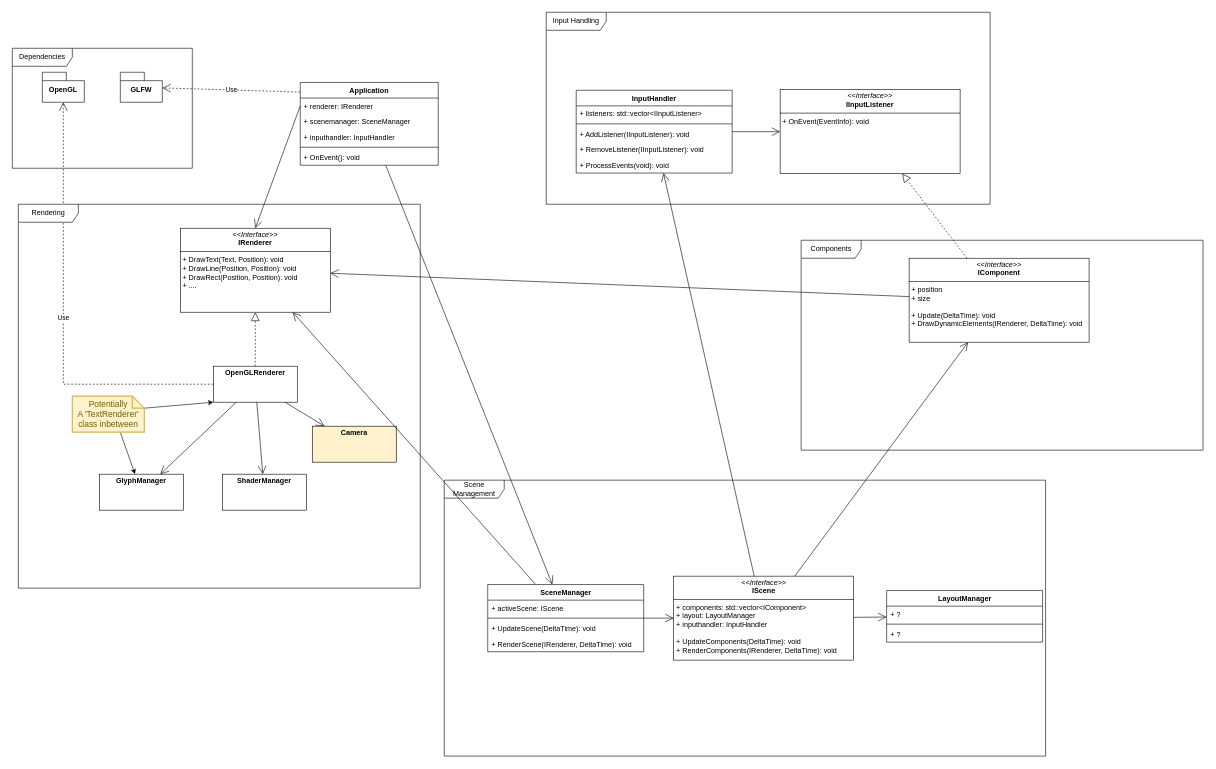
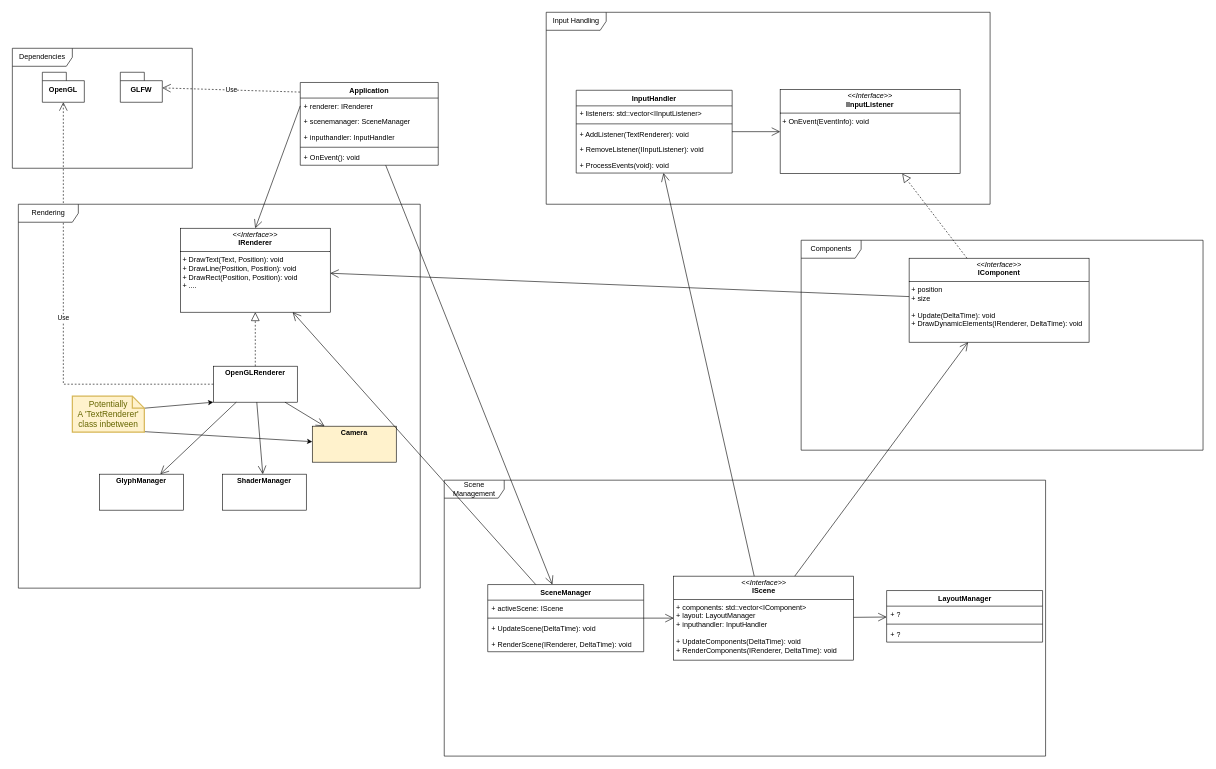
  <mxCell id="0" />
  <mxCell id="1" parent="0" />
  <mxCell id="2" value="Application" style="swimlane;fontStyle=1;align=center;verticalAlign=top;childLayout=stackLayout;horizontal=1;startSize=26;horizontalStack=0;resizeParent=1;resizeParentMax=0;resizeLast=0;collapsible=1;marginBottom=0;whiteSpace=wrap;html=1;" parent="1" vertex="1"><mxGeometry x="500" y="137" width="230" height="138" as="geometry" /></mxCell>
  <mxCell id="3" value="+ renderer: IRenderer" style="text;strokeColor=none;fillColor=none;align=left;verticalAlign=top;spacingLeft=4;spacingRight=4;overflow=hidden;rotatable=0;points=[[0,0.5],[1,0.5]];portConstraint=eastwest;whiteSpace=wrap;html=1;" parent="2" vertex="1"><mxGeometry y="26" width="230" height="26" as="geometry" /></mxCell>
  <mxCell id="4" value="+ scenemanager: SceneManager" style="text;strokeColor=none;fillColor=none;align=left;verticalAlign=top;spacingLeft=4;spacingRight=4;overflow=hidden;rotatable=0;points=[[0,0.5],[1,0.5]];portConstraint=eastwest;whiteSpace=wrap;html=1;" vertex="1" parent="2"><mxGeometry y="52" width="230" height="26" as="geometry" /></mxCell>
  <mxCell id="5" value="+ inputhandler: InputHandler" style="text;strokeColor=none;fillColor=none;align=left;verticalAlign=top;spacingLeft=4;spacingRight=4;overflow=hidden;rotatable=0;points=[[0,0.5],[1,0.5]];portConstraint=eastwest;whiteSpace=wrap;html=1;" vertex="1" parent="2"><mxGeometry y="78" width="230" height="26" as="geometry" /></mxCell>
  <mxCell id="6" value="" style="line;strokeWidth=1;fillColor=none;align=left;verticalAlign=middle;spacingTop=-1;spacingLeft=3;spacingRight=3;rotatable=0;labelPosition=right;points=[];portConstraint=eastwest;strokeColor=inherit;" parent="2" vertex="1"><mxGeometry y="104" width="230" height="8" as="geometry" /></mxCell>
  <mxCell id="7" value="+ OnEvent(): void" style="text;strokeColor=none;fillColor=none;align=left;verticalAlign=top;spacingLeft=4;spacingRight=4;overflow=hidden;rotatable=0;points=[[0,0.5],[1,0.5]];portConstraint=eastwest;whiteSpace=wrap;html=1;" parent="2" vertex="1"><mxGeometry y="112" width="230" height="26" as="geometry" /></mxCell>
  <mxCell id="8" value="GLFW" style="shape=folder;fontStyle=1;spacingTop=10;tabWidth=40;tabHeight=14;tabPosition=left;html=1;whiteSpace=wrap;" parent="1" vertex="1"><mxGeometry x="200" y="120" width="70" height="50" as="geometry" /></mxCell>
  <mxCell id="9" value="OpenGL" style="shape=folder;fontStyle=1;spacingTop=10;tabWidth=40;tabHeight=14;tabPosition=left;html=1;whiteSpace=wrap;" parent="1" vertex="1"><mxGeometry x="70" y="120" width="70" height="50" as="geometry" /></mxCell>
  <mxCell id="10" value="Dependencies" style="shape=umlFrame;whiteSpace=wrap;html=1;pointerEvents=0;fillOpacity=100;width=100;" parent="1" vertex="1"><mxGeometry width="300" height="200" as="geometry" x="20" y="80" /></mxCell>
  <mxCell id="11" value="Use" style="endArrow=open;endSize=12;dashed=1;html=1;rounded=0;exitX=-0.002;exitY=0.116;exitDx=0;exitDy=0;exitPerimeter=0;" parent="1" source="2" target="8" edge="1"><mxGeometry width="160" relative="1" as="geometry"><mxPoint x="440" y="670" as="sourcePoint" /><mxPoint x="600" y="670" as="targetPoint" /></mxGeometry></mxCell>
  <mxCell id="12" value="&lt;p style=&quot;margin:0px;margin-top:4px;text-align:center;&quot;&gt;&lt;i&gt;&amp;lt;&amp;lt;Interface&amp;gt;&amp;gt;&lt;/i&gt;&lt;br&gt;&lt;b&gt;IRenderer&lt;/b&gt;&lt;/p&gt;&lt;hr size=&quot;1&quot; style=&quot;border-style:solid;&quot;&gt;&lt;p style=&quot;margin:0px;margin-left:4px;&quot;&gt;+&lt;span style=&quot;background-color: initial;&quot;&gt;&amp;nbsp;DrawText(Text, Position): void&lt;/span&gt;&lt;/p&gt;&lt;p style=&quot;margin:0px;margin-left:4px;&quot;&gt;+ DrawLine(Position, Position): void&lt;/p&gt;&lt;p style=&quot;margin:0px;margin-left:4px;&quot;&gt;+ DrawRect(Position, Position): void&lt;/p&gt;&lt;p style=&quot;margin:0px;margin-left:4px;&quot;&gt;+ ....&lt;/p&gt;" style="verticalAlign=top;align=left;overflow=fill;html=1;whiteSpace=wrap;" parent="1" vertex="1"><mxGeometry x="300" y="380" width="250" height="140" as="geometry" /></mxCell>
  <mxCell id="13" value="&lt;p style=&quot;margin:0px;margin-top:4px;text-align:center;&quot;&gt;&lt;b&gt;OpenGLRenderer&lt;/b&gt;&lt;/p&gt;" style="verticalAlign=top;align=left;overflow=fill;html=1;whiteSpace=wrap;" parent="1" vertex="1"><mxGeometry x="355" y="610" width="140" height="60" as="geometry" /></mxCell>
  <mxCell id="14" value="" style="endArrow=block;dashed=1;endFill=0;endSize=12;html=1;rounded=0;exitX=0.5;exitY=0;exitDx=0;exitDy=0;" parent="1" source="13" target="12" edge="1"><mxGeometry width="160" relative="1" as="geometry"><mxPoint x="385" y="750" as="sourcePoint" /><mxPoint x="545" y="750" as="targetPoint" /></mxGeometry></mxCell>
  <mxCell id="15" value="Use" style="endArrow=open;endSize=12;dashed=1;html=1;rounded=0;entryX=0.5;entryY=1;entryDx=0;entryDy=0;entryPerimeter=0;edgeStyle=orthogonalEdgeStyle;" parent="1" target="9" edge="1"><mxGeometry width="160" relative="1" as="geometry"><mxPoint x="355" y="640" as="sourcePoint" /><mxPoint x="600" y="670" as="targetPoint" /><Array as="points"><mxPoint x="355" y="640" /><mxPoint x="105" y="640" /></Array></mxGeometry></mxCell>
  <mxCell id="16" value="Rendering" style="shape=umlFrame;whiteSpace=wrap;html=1;pointerEvents=0;width=100;" parent="1" vertex="1"><mxGeometry x="30" y="340" width="670" height="640" as="geometry" /></mxCell>
  <mxCell id="17" value="" style="endArrow=open;endFill=1;endSize=12;html=1;rounded=0;exitX=0;exitY=0.5;exitDx=0;exitDy=0;entryX=0.5;entryY=0;entryDx=0;entryDy=0;" edge="1" parent="1" source="3" target="12"><mxGeometry width="160" relative="1" as="geometry"><mxPoint x="490" y="610" as="sourcePoint" /><mxPoint x="650" y="610" as="targetPoint" /></mxGeometry></mxCell>
  <mxCell id="18" value="&lt;p style=&quot;margin:0px;margin-top:4px;text-align:center;&quot;&gt;&lt;b&gt;GlyphManager&lt;/b&gt;&lt;/p&gt;" style="verticalAlign=top;align=left;overflow=fill;html=1;whiteSpace=wrap;" vertex="1" parent="1"><mxGeometry x="165" y="790" width="140" height="60" as="geometry" /></mxCell>
  <mxCell id="19" value="&lt;p style=&quot;margin:0px;margin-top:4px;text-align:center;&quot;&gt;&lt;b&gt;ShaderManager&lt;/b&gt;&lt;/p&gt;" style="verticalAlign=top;align=left;overflow=fill;html=1;whiteSpace=wrap;" vertex="1" parent="1"><mxGeometry x="370" y="790" width="140" height="60" as="geometry" /></mxCell>
  <mxCell id="20" value="" style="endArrow=open;endFill=1;endSize=12;html=1;rounded=0;" edge="1" parent="1" source="13" target="18"><mxGeometry width="160" relative="1" as="geometry"><mxPoint x="490" y="610" as="sourcePoint" /><mxPoint x="650" y="610" as="targetPoint" /></mxGeometry></mxCell>
  <mxCell id="21" value="" style="endArrow=open;endFill=1;endSize=12;html=1;rounded=0;" edge="1" parent="1" source="13" target="19"><mxGeometry width="160" relative="1" as="geometry"><mxPoint x="490" y="610" as="sourcePoint" /><mxPoint x="650" y="610" as="targetPoint" /></mxGeometry></mxCell>
- <mxCell id="22" style="rounded=0;orthogonalLoop=1;jettySize=auto;html=1;exitX=0.656;exitY=0.944;exitDx=0;exitDy=0;exitPerimeter=0;" edge="1" parent="1" source="24" target="18"><mxGeometry relative="1" as="geometry" /></mxCell>
+ <mxCell id="22" style="rounded=0;orthogonalLoop=1;jettySize=auto;html=1;exitX=0.656;exitY=0.944;exitDx=0;exitDy=0;exitPerimeter=0;" edge="1" parent="1" source="24" target="25"><mxGeometry relative="1" as="geometry" /></mxCell>
  <mxCell id="23" style="rounded=0;orthogonalLoop=1;jettySize=auto;html=1;exitX=0;exitY=0;exitDx=120;exitDy=20;exitPerimeter=0;entryX=0;entryY=1;entryDx=0;entryDy=0;" edge="1" parent="1" source="24" target="13"><mxGeometry relative="1" as="geometry" /></mxCell>
  <mxCell id="24" value="Potentially&lt;div&gt;A 'TextRenderer'&lt;/div&gt;&lt;div&gt;class inbetween&lt;/div&gt;" style="shape=note;strokeWidth=2;fontSize=14;size=20;whiteSpace=wrap;html=1;fillColor=#fff2cc;strokeColor=#d6b656;fontColor=#666600;" vertex="1" parent="1"><mxGeometry x="120" y="660" width="120" height="60" as="geometry" /></mxCell>
  <mxCell id="25" value="&lt;p style=&quot;margin:0px;margin-top:4px;text-align:center;&quot;&gt;&lt;b&gt;Camera&lt;/b&gt;&lt;/p&gt;" style="verticalAlign=top;align=left;overflow=fill;html=1;whiteSpace=wrap;fillColor=#fff2cc;" vertex="1" parent="1"><mxGeometry x="520" y="710" width="140" height="60" as="geometry" /></mxCell>
  <mxCell id="26" value="" style="endArrow=open;endFill=1;endSize=12;html=1;rounded=0;" edge="1" parent="1" source="13" target="25"><mxGeometry width="160" relative="1" as="geometry"><mxPoint x="438" y="680" as="sourcePoint" /><mxPoint x="448" y="800" as="targetPoint" /></mxGeometry></mxCell>
  <mxCell id="27" value="Components" style="shape=umlFrame;whiteSpace=wrap;html=1;pointerEvents=0;width=100;" vertex="1" parent="1"><mxGeometry x="1335" y="400" width="670" height="350" as="geometry" /></mxCell>
  <mxCell id="28" value="&lt;p style=&quot;margin:0px;margin-top:4px;text-align:center;&quot;&gt;&lt;i&gt;&amp;lt;&amp;lt;Interface&amp;gt;&amp;gt;&lt;/i&gt;&lt;br&gt;&lt;b&gt;IComponent&lt;/b&gt;&lt;/p&gt;&lt;hr size=&quot;1&quot; style=&quot;border-style:solid;&quot;&gt;&lt;p style=&quot;margin:0px;margin-left:4px;&quot;&gt;+&lt;span style=&quot;background-color: initial;&quot;&gt;&amp;nbsp;position&lt;/span&gt;&lt;/p&gt;&lt;p style=&quot;margin:0px;margin-left:4px;&quot;&gt;+ size&lt;/p&gt;&lt;p style=&quot;margin:0px;margin-left:4px;&quot;&gt;&lt;br&gt;&lt;/p&gt;&lt;p style=&quot;margin:0px;margin-left:4px;&quot;&gt;+ Update(DeltaTime): void&lt;/p&gt;&lt;p style=&quot;margin:0px;margin-left:4px;&quot;&gt;+ DrawDynamicElements(IRenderer, DeltaTime): void&lt;/p&gt;" style="verticalAlign=top;align=left;overflow=fill;html=1;whiteSpace=wrap;" vertex="1" parent="1"><mxGeometry x="1515" y="430" width="300" height="140" as="geometry" /></mxCell>
  <mxCell id="29" value="" style="endArrow=open;endFill=1;endSize=12;html=1;rounded=0;" edge="1" parent="1" source="28" target="12"><mxGeometry width="160" relative="1" as="geometry"><mxPoint x="510" y="186" as="sourcePoint" /><mxPoint x="435" y="390" as="targetPoint" /></mxGeometry></mxCell>
  <mxCell id="30" value="Scene Management" style="shape=umlFrame;whiteSpace=wrap;html=1;pointerEvents=0;width=100;" vertex="1" parent="1"><mxGeometry x="740" y="800" width="1002.5" height="460" as="geometry" /></mxCell>
  <mxCell id="31" value="SceneManager" style="swimlane;fontStyle=1;align=center;verticalAlign=top;childLayout=stackLayout;horizontal=1;startSize=26;horizontalStack=0;resizeParent=1;resizeParentMax=0;resizeLast=0;collapsible=1;marginBottom=0;whiteSpace=wrap;html=1;" vertex="1" parent="1"><mxGeometry x="812.5" y="974" width="260" height="112" as="geometry" /></mxCell>
  <mxCell id="32" value="+ activeScene: IScene" style="text;strokeColor=none;fillColor=none;align=left;verticalAlign=top;spacingLeft=4;spacingRight=4;overflow=hidden;rotatable=0;points=[[0,0.5],[1,0.5]];portConstraint=eastwest;whiteSpace=wrap;html=1;" vertex="1" parent="31"><mxGeometry y="26" width="260" height="26" as="geometry" /></mxCell>
  <mxCell id="33" value="" style="line;strokeWidth=1;fillColor=none;align=left;verticalAlign=middle;spacingTop=-1;spacingLeft=3;spacingRight=3;rotatable=0;labelPosition=right;points=[];portConstraint=eastwest;strokeColor=inherit;" vertex="1" parent="31"><mxGeometry y="52" width="260" height="8" as="geometry" /></mxCell>
  <mxCell id="34" value="+ UpdateScene(DeltaTime): void" style="text;strokeColor=none;fillColor=none;align=left;verticalAlign=top;spacingLeft=4;spacingRight=4;overflow=hidden;rotatable=0;points=[[0,0.5],[1,0.5]];portConstraint=eastwest;whiteSpace=wrap;html=1;" vertex="1" parent="31"><mxGeometry y="60" width="260" height="26" as="geometry" /></mxCell>
  <mxCell id="35" value="+ RenderScene(IRenderer, DeltaTime): void" style="text;strokeColor=none;fillColor=none;align=left;verticalAlign=top;spacingLeft=4;spacingRight=4;overflow=hidden;rotatable=0;points=[[0,0.5],[1,0.5]];portConstraint=eastwest;whiteSpace=wrap;html=1;" vertex="1" parent="31"><mxGeometry y="86" width="260" height="26" as="geometry" /></mxCell>
  <mxCell id="36" value="" style="endArrow=open;endFill=1;endSize=12;html=1;rounded=0;" edge="1" parent="1" source="2" target="31"><mxGeometry width="160" relative="1" as="geometry"><mxPoint x="510" y="186" as="sourcePoint" /><mxPoint x="435" y="390" as="targetPoint" /></mxGeometry></mxCell>
  <mxCell id="37" value="" style="endArrow=open;endFill=1;endSize=12;html=1;rounded=0;" edge="1" parent="1" source="31" target="12"><mxGeometry width="160" relative="1" as="geometry"><mxPoint x="1082" y="350" as="sourcePoint" /><mxPoint x="1098" y="800" as="targetPoint" /></mxGeometry></mxCell>
  <mxCell id="38" value="&lt;p style=&quot;margin:0px;margin-top:4px;text-align:center;&quot;&gt;&lt;i&gt;&amp;lt;&amp;lt;Interface&amp;gt;&amp;gt;&lt;/i&gt;&lt;br&gt;&lt;b&gt;IScene&lt;/b&gt;&lt;/p&gt;&lt;hr size=&quot;1&quot; style=&quot;border-style:solid;&quot;&gt;&lt;p style=&quot;margin:0px;margin-left:4px;&quot;&gt;+&lt;span style=&quot;background-color: initial;&quot;&gt;&amp;nbsp;components: std::vector&amp;lt;IComponent&amp;gt;&lt;/span&gt;&lt;/p&gt;&lt;p style=&quot;margin:0px;margin-left:4px;&quot;&gt;&lt;span style=&quot;background-color: initial;&quot;&gt;+ layout: LayoutManager&lt;/span&gt;&lt;/p&gt;&lt;p style=&quot;margin:0px;margin-left:4px;&quot;&gt;&lt;span style=&quot;background-color: initial;&quot;&gt;+ inputhandler: InputHandler&lt;/span&gt;&lt;/p&gt;&lt;p style=&quot;margin:0px;margin-left:4px;&quot;&gt;&lt;br&gt;&lt;/p&gt;&lt;p style=&quot;margin:0px;margin-left:4px;&quot;&gt;+ UpdateComponents(DeltaTime): void&lt;/p&gt;&lt;p style=&quot;margin:0px;margin-left:4px;&quot;&gt;+ RenderComponents(IRenderer, DeltaTime): void&lt;/p&gt;" style="verticalAlign=top;align=left;overflow=fill;html=1;whiteSpace=wrap;" vertex="1" parent="1"><mxGeometry x="1122.5" y="960" width="300" height="140" as="geometry" /></mxCell>
  <mxCell id="39" value="" style="endArrow=open;endFill=1;endSize=12;html=1;rounded=0;" edge="1" parent="1" source="31" target="38"><mxGeometry width="160" relative="1" as="geometry"><mxPoint x="692.5" y="826" as="sourcePoint" /><mxPoint x="902.5" y="868" as="targetPoint" /></mxGeometry></mxCell>
  <mxCell id="40" value="" style="endArrow=open;endFill=1;endSize=12;html=1;rounded=0;" edge="1" parent="1" source="38" target="28"><mxGeometry width="160" relative="1" as="geometry"><mxPoint x="1080" y="550" as="sourcePoint" /><mxPoint x="1080" y="610" as="targetPoint" /></mxGeometry></mxCell>
  <mxCell id="41" value="Input Handling" style="shape=umlFrame;whiteSpace=wrap;html=1;pointerEvents=0;width=100;" vertex="1" parent="1"><mxGeometry x="910" y="20" width="740" height="320" as="geometry" /></mxCell>
  <mxCell id="42" value="InputHandler" style="swimlane;fontStyle=1;align=center;verticalAlign=top;childLayout=stackLayout;horizontal=1;startSize=26;horizontalStack=0;resizeParent=1;resizeParentMax=0;resizeLast=0;collapsible=1;marginBottom=0;whiteSpace=wrap;html=1;" vertex="1" parent="1"><mxGeometry x="960" y="150" width="260" height="138" as="geometry" /></mxCell>
  <mxCell id="43" value="+ listeners: std::vector&amp;lt;IInputListener&amp;gt;" style="text;strokeColor=none;fillColor=none;align=left;verticalAlign=top;spacingLeft=4;spacingRight=4;overflow=hidden;rotatable=0;points=[[0,0.5],[1,0.5]];portConstraint=eastwest;whiteSpace=wrap;html=1;" vertex="1" parent="42"><mxGeometry y="26" width="260" height="26" as="geometry" /></mxCell>
  <mxCell id="44" value="" style="line;strokeWidth=1;fillColor=none;align=left;verticalAlign=middle;spacingTop=-1;spacingLeft=3;spacingRight=3;rotatable=0;labelPosition=right;points=[];portConstraint=eastwest;strokeColor=inherit;" vertex="1" parent="42"><mxGeometry y="52" width="260" height="8" as="geometry" /></mxCell>
- <mxCell id="45" value="+ AddListener(IInputListener): void" style="text;strokeColor=none;fillColor=none;align=left;verticalAlign=top;spacingLeft=4;spacingRight=4;overflow=hidden;rotatable=0;points=[[0,0.5],[1,0.5]];portConstraint=eastwest;whiteSpace=wrap;html=1;" vertex="1" parent="42"><mxGeometry y="60" width="260" height="26" as="geometry" /></mxCell>
+ <mxCell id="45" value="+ AddListener(TextRenderer): void" style="text;strokeColor=none;fillColor=none;align=left;verticalAlign=top;spacingLeft=4;spacingRight=4;overflow=hidden;rotatable=0;points=[[0,0.5],[1,0.5]];portConstraint=eastwest;whiteSpace=wrap;html=1;" vertex="1" parent="42"><mxGeometry y="60" width="260" height="26" as="geometry" /></mxCell>
  <mxCell id="46" value="+ RemoveListener(IInputListener): void" style="text;strokeColor=none;fillColor=none;align=left;verticalAlign=top;spacingLeft=4;spacingRight=4;overflow=hidden;rotatable=0;points=[[0,0.5],[1,0.5]];portConstraint=eastwest;whiteSpace=wrap;html=1;" vertex="1" parent="42"><mxGeometry y="86" width="260" height="26" as="geometry" /></mxCell>
  <mxCell id="47" value="+ ProcessEvents(void): void" style="text;strokeColor=none;fillColor=none;align=left;verticalAlign=top;spacingLeft=4;spacingRight=4;overflow=hidden;rotatable=0;points=[[0,0.5],[1,0.5]];portConstraint=eastwest;whiteSpace=wrap;html=1;" vertex="1" parent="42"><mxGeometry y="112" width="260" height="26" as="geometry" /></mxCell>
  <mxCell id="48" value="&lt;p style=&quot;margin:0px;margin-top:4px;text-align:center;&quot;&gt;&lt;i&gt;&amp;lt;&amp;lt;Interface&amp;gt;&amp;gt;&lt;/i&gt;&lt;br&gt;&lt;b&gt;IInputListener&lt;/b&gt;&lt;/p&gt;&lt;hr size=&quot;1&quot; style=&quot;border-style:solid;&quot;&gt;&lt;p style=&quot;margin:0px;margin-left:4px;&quot;&gt;+&lt;span style=&quot;background-color: initial;&quot;&gt;&amp;nbsp;OnEvent(EventInfo): void&lt;/span&gt;&lt;/p&gt;" style="verticalAlign=top;align=left;overflow=fill;html=1;whiteSpace=wrap;" vertex="1" parent="1"><mxGeometry x="1300" y="149" width="300" height="140" as="geometry" /></mxCell>
  <mxCell id="49" value="" style="endArrow=open;endFill=1;endSize=12;html=1;rounded=0;" edge="1" parent="1" source="42" target="48"><mxGeometry width="160" relative="1" as="geometry"><mxPoint x="700" y="197" as="sourcePoint" /><mxPoint x="1080" y="102" as="targetPoint" /></mxGeometry></mxCell>
  <mxCell id="50" value="LayoutManager" style="swimlane;fontStyle=1;align=center;verticalAlign=top;childLayout=stackLayout;horizontal=1;startSize=26;horizontalStack=0;resizeParent=1;resizeParentMax=0;resizeLast=0;collapsible=1;marginBottom=0;whiteSpace=wrap;html=1;" vertex="1" parent="1"><mxGeometry x="1477.5" y="984" width="260" height="86" as="geometry" /></mxCell>
  <mxCell id="51" value="+ ?" style="text;strokeColor=none;fillColor=none;align=left;verticalAlign=top;spacingLeft=4;spacingRight=4;overflow=hidden;rotatable=0;points=[[0,0.5],[1,0.5]];portConstraint=eastwest;whiteSpace=wrap;html=1;" vertex="1" parent="50"><mxGeometry y="26" width="260" height="26" as="geometry" /></mxCell>
  <mxCell id="52" value="" style="line;strokeWidth=1;fillColor=none;align=left;verticalAlign=middle;spacingTop=-1;spacingLeft=3;spacingRight=3;rotatable=0;labelPosition=right;points=[];portConstraint=eastwest;strokeColor=inherit;" vertex="1" parent="50"><mxGeometry y="52" width="260" height="8" as="geometry" /></mxCell>
  <mxCell id="53" value="+ ?" style="text;strokeColor=none;fillColor=none;align=left;verticalAlign=top;spacingLeft=4;spacingRight=4;overflow=hidden;rotatable=0;points=[[0,0.5],[1,0.5]];portConstraint=eastwest;whiteSpace=wrap;html=1;" vertex="1" parent="50"><mxGeometry y="60" width="260" height="26" as="geometry" /></mxCell>
  <mxCell id="54" value="" style="endArrow=open;endFill=1;endSize=12;html=1;rounded=0;" edge="1" parent="1" source="38" target="50"><mxGeometry width="160" relative="1" as="geometry"><mxPoint x="902.5" y="887" as="sourcePoint" /><mxPoint x="512.5" y="867" as="targetPoint" /></mxGeometry></mxCell>
  <mxCell id="55" value="" style="endArrow=open;endFill=1;endSize=12;html=1;rounded=0;" edge="1" parent="1" source="38" target="42"><mxGeometry width="160" relative="1" as="geometry"><mxPoint x="686" y="285" as="sourcePoint" /><mxPoint x="950" y="584" as="targetPoint" /></mxGeometry></mxCell>
  <mxCell id="56" value="" style="endArrow=block;dashed=1;endFill=0;endSize=12;html=1;rounded=0;" edge="1" parent="1" source="28" target="48"><mxGeometry width="160" relative="1" as="geometry"><mxPoint x="1130" y="590" as="sourcePoint" /><mxPoint x="1290" y="590" as="targetPoint" /></mxGeometry></mxCell>
